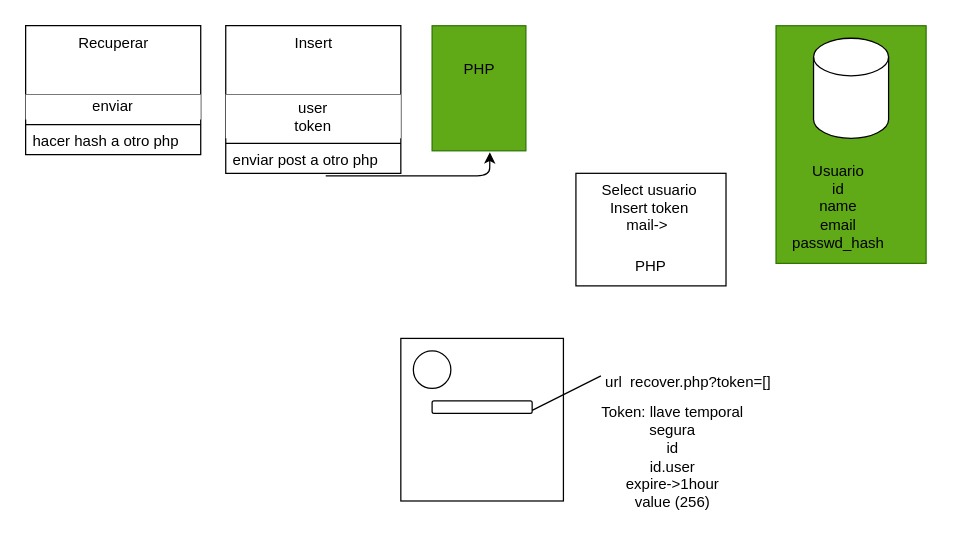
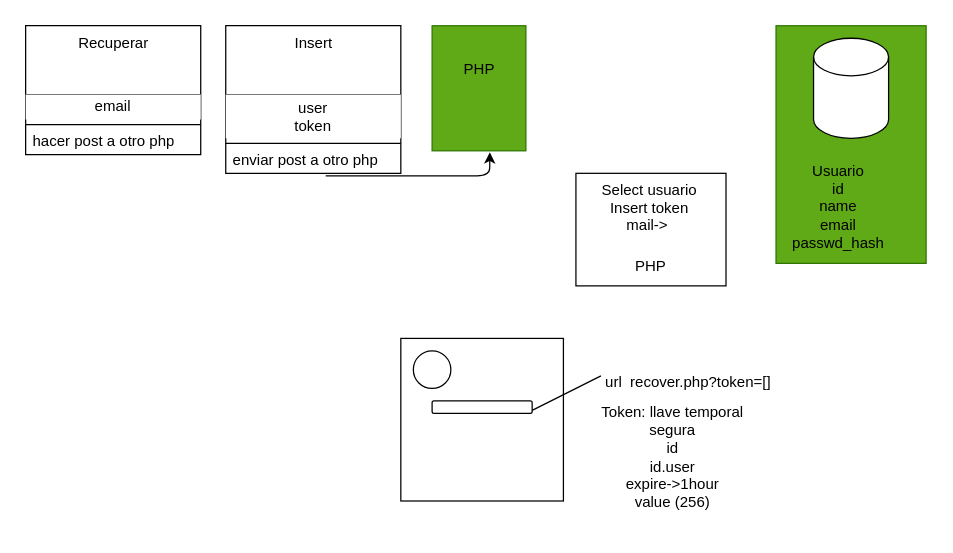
  <mxCell id="0" />
  <mxCell id="1" parent="0" />
  <mxCell id="2" value="" style="rounded=0;whiteSpace=wrap;html=1;fillColor=#60a917;fontColor=#ffffff;strokeColor=#2D7600;" vertex="1" parent="1"><mxGeometry x="620" y="20" width="120" height="190" as="geometry" /></mxCell>
  <mxCell id="3" value="" style="whiteSpace=wrap;html=1;aspect=fixed;" vertex="1" parent="1"><mxGeometry x="320" y="270" width="130" height="130" as="geometry" /></mxCell>
  <mxCell id="4" value="" style="shape=cylinder3;whiteSpace=wrap;html=1;boundedLbl=1;backgroundOutline=1;size=15;" vertex="1" parent="1"><mxGeometry x="650" y="30" width="60" height="80" as="geometry" /></mxCell>
  <mxCell id="5" value="url&amp;nbsp; recover.php?token=[]" style="text;html=1;strokeColor=none;fillColor=none;align=center;verticalAlign=middle;whiteSpace=wrap;rounded=0;" vertex="1" parent="1"><mxGeometry x="460" y="290" width="180" height="30" as="geometry" /></mxCell>
  <mxCell id="6" value="" style="rounded=1;whiteSpace=wrap;html=1;" vertex="1" parent="1"><mxGeometry x="345" y="320" width="80" height="10" as="geometry" /></mxCell>
  <mxCell id="7" value="" style="ellipse;whiteSpace=wrap;html=1;aspect=fixed;" vertex="1" parent="1"><mxGeometry x="330" y="280" width="30" height="30" as="geometry" /></mxCell>
  <mxCell id="8" value="" style="endArrow=none;html=1;exitX=1;exitY=0.75;exitDx=0;exitDy=0;" edge="1" parent="1" source="6"><mxGeometry width="50" height="50" relative="1" as="geometry"><mxPoint x="430" y="350" as="sourcePoint" /><mxPoint x="480" y="300" as="targetPoint" /></mxGeometry></mxCell>
  <mxCell id="9" value="Usuario&lt;br&gt;id&lt;br&gt;name&lt;br&gt;email&lt;br&gt;passwd_hash" style="text;html=1;strokeColor=none;fillColor=none;align=center;verticalAlign=middle;whiteSpace=wrap;rounded=0;" vertex="1" parent="1"><mxGeometry x="640" y="125" width="60" height="80" as="geometry" /></mxCell>
  <mxCell id="10" value="Token: llave temporal segura&lt;br&gt;id&lt;br&gt;id.user&lt;br&gt;expire-&amp;gt;1hour&lt;br&gt;value (256)" style="text;html=1;align=center;verticalAlign=middle;whiteSpace=wrap;rounded=0;" vertex="1" parent="1"><mxGeometry x="470" y="310" width="135" height="110" as="geometry" /></mxCell>
  <mxCell id="11" value="Recuperar" style="swimlane;fontStyle=0;align=center;verticalAlign=top;childLayout=stackLayout;horizontal=1;startSize=55;horizontalStack=0;resizeParent=1;resizeParentMax=0;resizeLast=0;collapsible=0;marginBottom=0;html=1;fillColor=none;gradientColor=#ffffff;" vertex="1" parent="1"><mxGeometry x="20" y="20" width="140" height="103" as="geometry" /></mxCell>
- <mxCell id="12" value="enviar" style="text;html=1;strokeColor=none;fillColor=default;align=center;verticalAlign=middle;spacingLeft=4;spacingRight=4;overflow=hidden;rotatable=0;points=[[0,0.5],[1,0.5]];portConstraint=eastwest;" vertex="1" parent="11"><mxGeometry y="55" width="140" height="20" as="geometry" /></mxCell>
+ <mxCell id="12" value="email" style="text;html=1;strokeColor=none;fillColor=default;align=center;verticalAlign=middle;spacingLeft=4;spacingRight=4;overflow=hidden;rotatable=0;points=[[0,0.5],[1,0.5]];portConstraint=eastwest;" vertex="1" parent="11"><mxGeometry y="55" width="140" height="20" as="geometry" /></mxCell>
  <mxCell id="13" value="" style="line;strokeWidth=1;fillColor=none;align=left;verticalAlign=middle;spacingTop=-1;spacingLeft=3;spacingRight=3;rotatable=0;labelPosition=right;points=[];portConstraint=eastwest;" vertex="1" parent="11"><mxGeometry y="75" width="140" height="8" as="geometry" /></mxCell>
- <mxCell id="14" value="hacer hash a otro php" style="text;html=1;strokeColor=none;fillColor=none;align=left;verticalAlign=middle;spacingLeft=4;spacingRight=4;overflow=hidden;rotatable=0;points=[[0,0.5],[1,0.5]];portConstraint=eastwest;" vertex="1" parent="11"><mxGeometry y="83" width="140" height="20" as="geometry" /></mxCell>
+ <mxCell id="14" value="hacer post a otro php" style="text;html=1;strokeColor=none;fillColor=none;align=left;verticalAlign=middle;spacingLeft=4;spacingRight=4;overflow=hidden;rotatable=0;points=[[0,0.5],[1,0.5]];portConstraint=eastwest;" vertex="1" parent="11"><mxGeometry y="83" width="140" height="20" as="geometry" /></mxCell>
  <mxCell id="15" value="Insert" style="swimlane;fontStyle=0;align=center;verticalAlign=top;childLayout=stackLayout;horizontal=1;startSize=55;horizontalStack=0;resizeParent=1;resizeParentMax=0;resizeLast=0;collapsible=0;marginBottom=0;html=1;fillColor=none;gradientColor=#ffffff;" vertex="1" parent="1"><mxGeometry x="180" y="20" width="140" height="118" as="geometry" /></mxCell>
  <mxCell id="16" value="user&lt;br&gt;token" style="text;html=1;strokeColor=none;fillColor=default;align=center;verticalAlign=middle;spacingLeft=4;spacingRight=4;overflow=hidden;rotatable=0;points=[[0,0.5],[1,0.5]];portConstraint=eastwest;" vertex="1" parent="15"><mxGeometry y="55" width="140" height="35" as="geometry" /></mxCell>
  <mxCell id="17" value="" style="line;strokeWidth=1;fillColor=none;align=left;verticalAlign=middle;spacingTop=-1;spacingLeft=3;spacingRight=3;rotatable=0;labelPosition=right;points=[];portConstraint=eastwest;" vertex="1" parent="15"><mxGeometry y="90" width="140" height="8" as="geometry" /></mxCell>
  <mxCell id="18" value="enviar post a otro php" style="text;html=1;strokeColor=none;fillColor=none;align=left;verticalAlign=middle;spacingLeft=4;spacingRight=4;overflow=hidden;rotatable=0;points=[[0,0.5],[1,0.5]];portConstraint=eastwest;" vertex="1" parent="15"><mxGeometry y="98" width="140" height="20" as="geometry" /></mxCell>
  <mxCell id="19" value="Select usuario&#10;Insert token&#10;mail-&gt; &#10;" style="align=center;verticalAlign=top;spacingRight=2;fillColor=none;gradientColor=#ffffff;" vertex="1" parent="1"><mxGeometry x="460" y="138" width="120" height="90" as="geometry" /></mxCell>
  <mxCell id="20" value="PHP" style="text;html=1;strokeColor=none;fillColor=none;align=center;verticalAlign=middle;spacingLeft=4;spacingRight=4;overflow=hidden;rotatable=0;points=[[0,0.5],[1,0.5]];portConstraint=eastwest;resizeWidth=1;" vertex="1" parent="19"><mxGeometry y="1" width="120" height="30" relative="1" as="geometry"><mxPoint y="-30" as="offset" /></mxGeometry></mxCell>
  <mxCell id="21" value="" style="rounded=0;whiteSpace=wrap;html=1;fillColor=#60a917;fontColor=#ffffff;strokeColor=#2D7600;" vertex="1" parent="1"><mxGeometry x="345" y="20" width="75" height="100" as="geometry" /></mxCell>
  <mxCell id="22" value="PHP" style="text;html=1;strokeColor=none;fillColor=none;align=center;verticalAlign=middle;whiteSpace=wrap;rounded=0;" vertex="1" parent="1"><mxGeometry x="352.5" y="40" width="60" height="30" as="geometry" /></mxCell>
  <mxCell id="23" value="" style="endArrow=classic;html=1;exitX=0.571;exitY=1.1;exitDx=0;exitDy=0;exitPerimeter=0;entryX=0.616;entryY=1.012;entryDx=0;entryDy=0;entryPerimeter=0;" edge="1" parent="1" source="18" target="21"><mxGeometry width="50" height="50" relative="1" as="geometry"><mxPoint x="360" y="230" as="sourcePoint" /><mxPoint x="410" y="180" as="targetPoint" /><Array as="points"><mxPoint x="391" y="140" /></Array></mxGeometry></mxCell>
